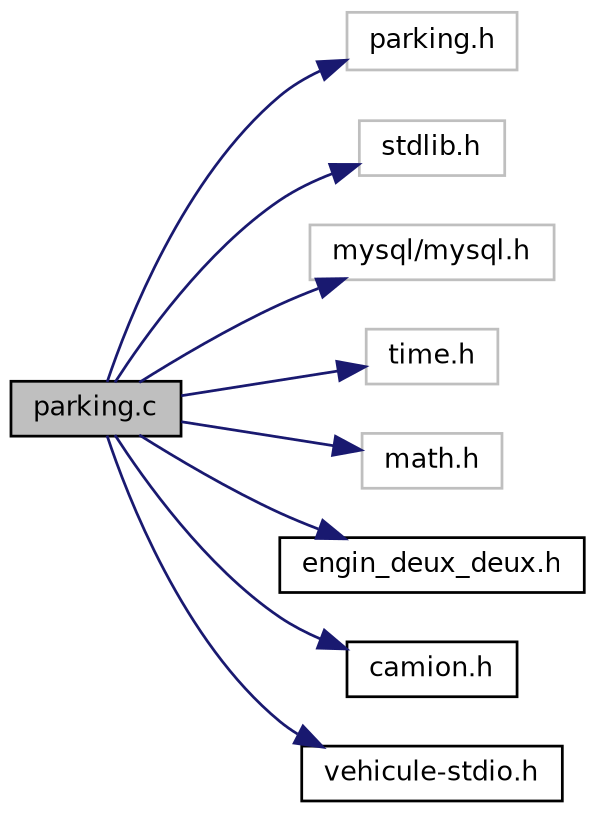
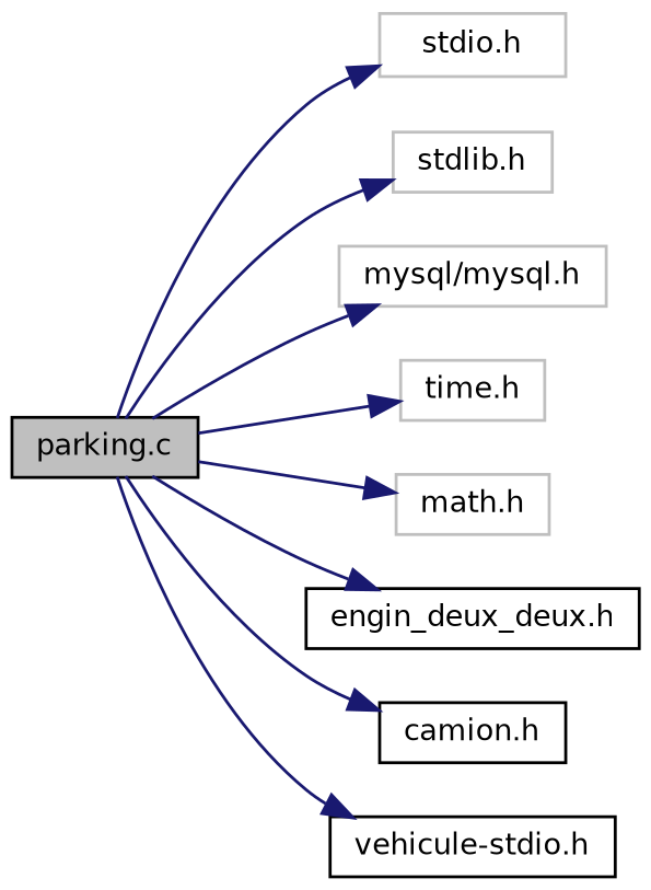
  digraph {
    rankdir=LR
    node [color=grey75 fillcolor=white fontname=Helvetica fontsize=10 shape=record style=filled]
    edge [color=midnightblue fontname=Helvetica fontsize=10 labelfontname=Helvetica labelfontsize=10 style=solid]
    n1 [color=black fillcolor=grey75 fontcolor=black height=0.2 label="parking.c" width=0.4]
-   n2 [height=0.2 label="parking.h" width=0.4]
+   n2 [height=0.2 label="stdio.h" width=0.4]
    n3 [height=0.2 label="stdlib.h" width=0.4]
    n4 [height=0.2 label="mysql/mysql.h" width=0.4]
    n5 [height=0.2 label="time.h" width=0.4]
    n6 [height=0.2 label="math.h" width=0.4]
    n7 [color=black height=0.2 label="engin_deux_deux.h" width=0.4]
    n8 [color=black height=0.2 label="camion.h" width=0.4]
    n9 [color=black height=0.2 label="vehicule-stdio.h" width=0.4]
    n1 -> n2
    n1 -> n3
    n1 -> n4
    n1 -> n5
    n1 -> n6
    n1 -> n7
    n1 -> n8
    n1 -> n9
  }
